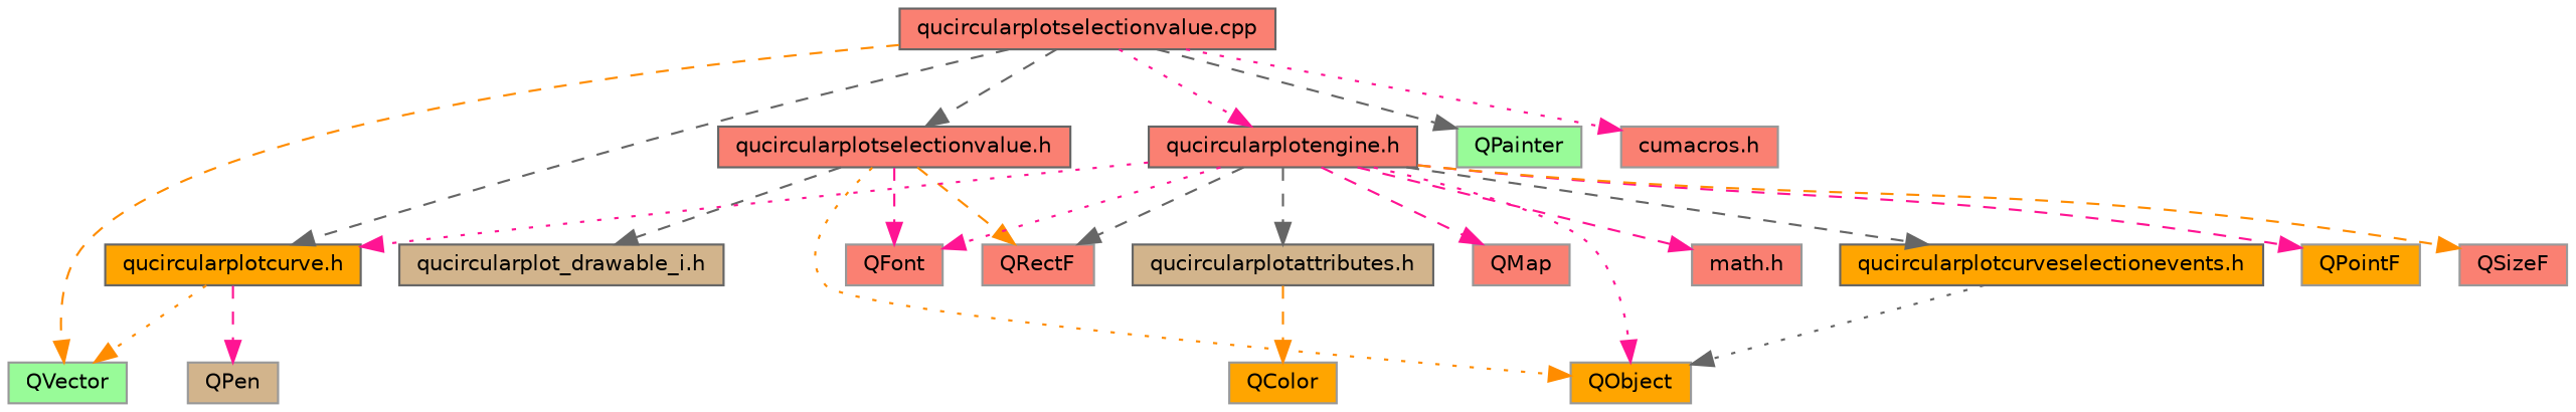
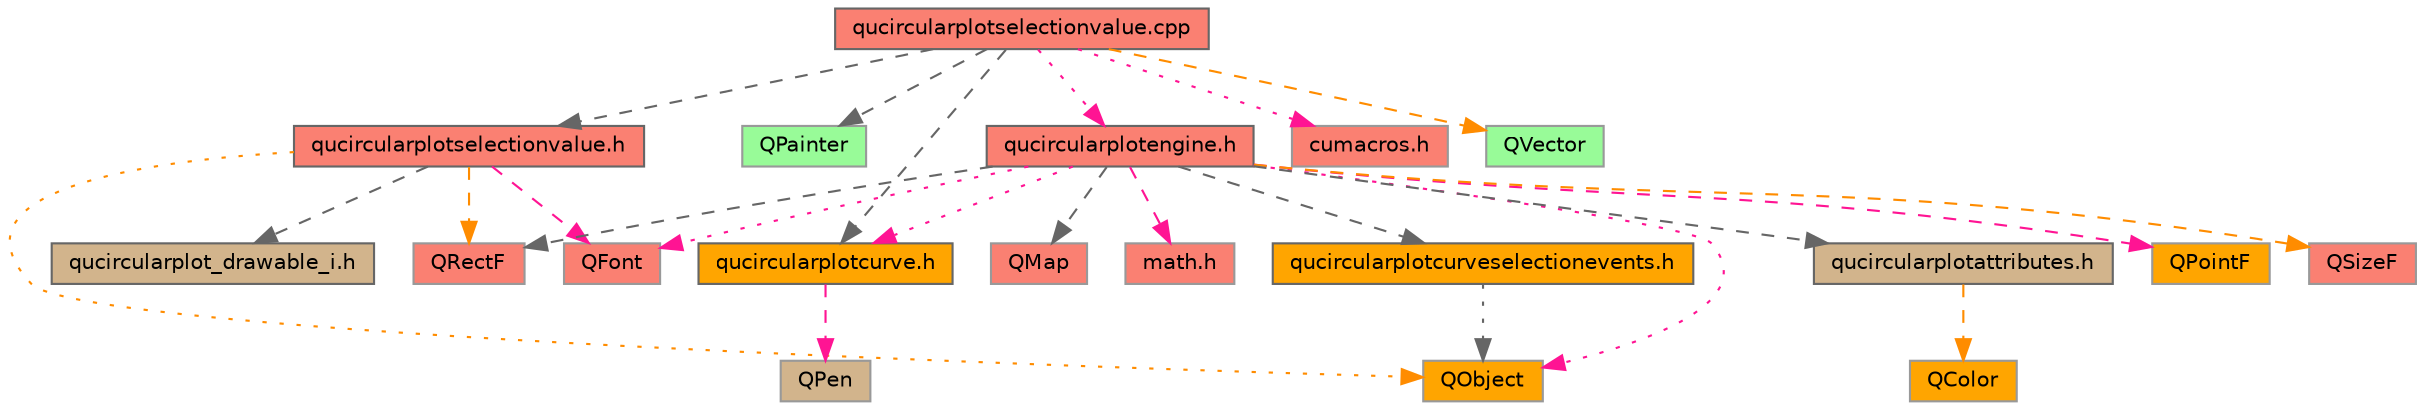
  digraph {
    node [color=grey60 fillcolor=salmon fontname=Helvetica fontsize=10 shape=box style=filled]
    edge [color=deeppink fontname=Helvetica fontsize=10 labelfontname=Helvetica labelfontsize=10 style=dashed]
    n1 [color=gray40 fontcolor=black height=0.2 label="qucircularplotselectionvalue.cpp" width=0.4]
    n2 [color=grey40 height=0.2 label="qucircularplotselectionvalue.h" width=0.4]
    n3 [fillcolor=palegreen height=0.2 label=QPainter width=0.4]
    n4 [color=grey40 height=0.2 label="qucircularplotengine.h" width=0.4]
    n5 [color=grey40 fillcolor=orange height=0.2 label="qucircularplotcurve.h" width=0.4]
    n6 [height=0.2 label="cumacros.h" width=0.4]
    n7 [fillcolor=palegreen height=0.2 label=QVector width=0.4]
    n8 [fillcolor=orange height=0.2 label=QObject width=0.4]
    n9 [color=grey40 fillcolor=tan height=0.2 label="qucircularplot_drawable_i.h" width=0.4]
    n10 [height=0.2 label=QRectF width=0.4]
    n11 [height=0.2 label=QFont width=0.4]
    n12 [fillcolor=orange height=0.2 label=QPointF width=0.4]
    n13 [height=0.2 label=QSizeF width=0.4]
    n14 [height=0.2 label=QMap width=0.4]
    n15 [height=0.2 label="math.h" width=0.4]
    n16 [color=grey40 fillcolor=orange height=0.2 label="qucircularplotcurveselectionevents.h" width=0.4]
    n17 [color=grey40 fillcolor=tan height=0.2 label="qucircularplotattributes.h" width=0.4]
    n18 [fillcolor=tan height=0.2 label=QPen width=0.4]
    n19 [fillcolor=orange height=0.2 label=QColor width=0.4]
    n1 -> n2 [color=gray40]
    n1 -> n3 [color=gray40]
    n1 -> n4 [style=dotted]
    n1 -> n5 [color=gray40]
    n1 -> n6 [style=dotted]
    n1 -> n7 [color=darkorange]
    n2 -> n8 [color=darkorange style=dotted]
    n2 -> n9 [color=gray40]
    n2 -> n10 [color=darkorange]
    n2 -> n11
    n4 -> n5 [style=dotted]
    n4 -> n8 [style=dotted]
    n4 -> n10 [color=gray40]
    n4 -> n11 [style=dotted]
    n4 -> n12
    n4 -> n13 [color=darkorange]
-   n4 -> n14
+   n4 -> n14 [color=gray40]
    n4 -> n15
    n4 -> n16 [color=gray40]
    n4 -> n17 [color=gray40]
-   n5 -> n7 [color=darkorange style=dotted]
    n5 -> n18
    n16 -> n8 [color=gray40 style=dotted]
    n17 -> n19 [color=darkorange]
  }
